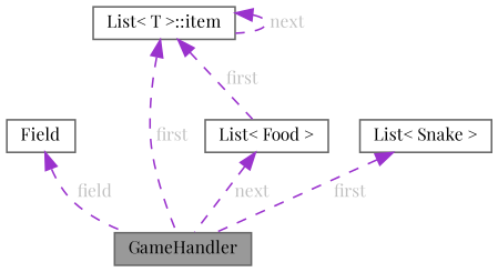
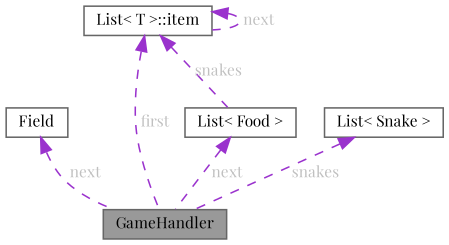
  digraph {
    fontname="Playfair Display"
    node [color=gray40 fillcolor=white fontname="Playfair Display" fontsize=10 shape=box style=filled]
    edge [color=darkorchid3 dir=back fontcolor=grey fontname="Playfair Display" fontsize=10 labelfontname=Helvetica labelfontsize=10 style=dashed]
    n1 [fillcolor=grey60 fontcolor=black height=0.2 label=GameHandler width=0.4]
    n2 [height=0.2 label=Field width=0.4]
    n3 [height=0.2 label="List\< Food \>" width=0.4]
    n4 [height=0.2 label="List\< T \>::item" width=0.4]
    n5 [height=0.2 label="List\< Snake \>" width=0.4]
-   n2 -> n1 [label=" field"]
+   n2 -> n1 [label=" next"]
    n3 -> n1 [label=" next"]
    n4 -> n1 [label=" first"]
-   n4 -> n3 [label=" first"]
+   n4 -> n3 [label=" snakes"]
    n4 -> n4 [label=" next"]
-   n5 -> n1 [label=" first"]
+   n5 -> n1 [label=" snakes"]
  }
